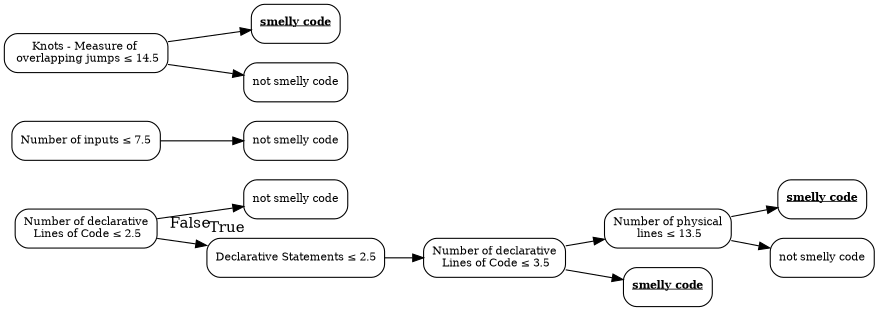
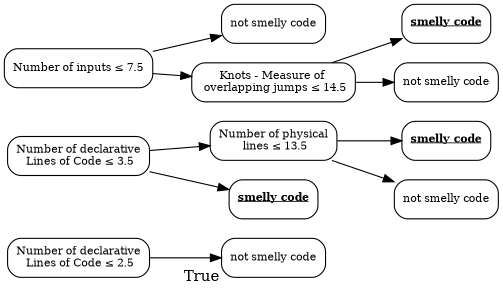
  digraph {
    fontname="DejaVu Serif"
    rankdir=LR
    node [color=black fontname="DejaVu Serif" fontsize=10 shape=box style=rounded]
    edge [fontname="DejaVu Serif"]
    n1 [label=<Number of declarative<br/> Lines of Code &le; 2.5> width=0.5]
    n2 [label=<not smelly code> width=0.5]
-   n3 [label=<Declarative Statements &le; 2.5> width=0.5]
    n4 [label=<Number of declarative<br/> Lines of Code &le; 3.5> width=0.5]
    n5 [label=<Number of physical<br/> lines &le; 13.5> width=0.5]
    n6 [label=<<u><b>smelly code</b></u>> width=0.5]
    n7 [label=<Number of inputs &le; 7.5> width=0.5]
    n8 [label=<not smelly code> width=0.5]
    n9 [label=<Knots - Measure of <br/> overlapping jumps &le; 14.5> width=0.5]
    n10 [label=<<u><b>smelly code</b></u>> width=0.5]
    n11 [label=<not smelly code> width=0.5]
    n12 [label=<<u><b>smelly code</b></u>> width=0.5]
    n13 [label=<not smelly code> width=0.5]
    n1 -> n2 [headlabel=True labelangle=45 labeldistance=2.5]
-   n1 -> n3 [headlabel=False labelangle=-45 labeldistance=2.5]
-   n3 -> n4
    n4 -> n5
    n4 -> n6
    n5 -> n10
    n5 -> n11
    n7 -> n8
+   n7 -> n9
    n9 -> n12
    n9 -> n13
  }
